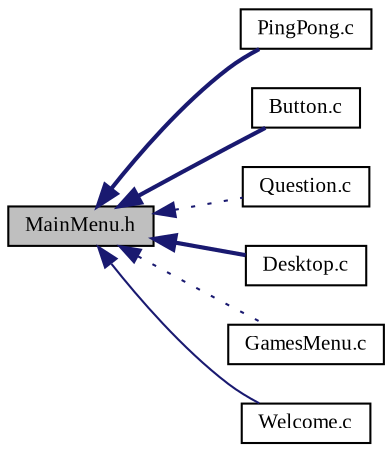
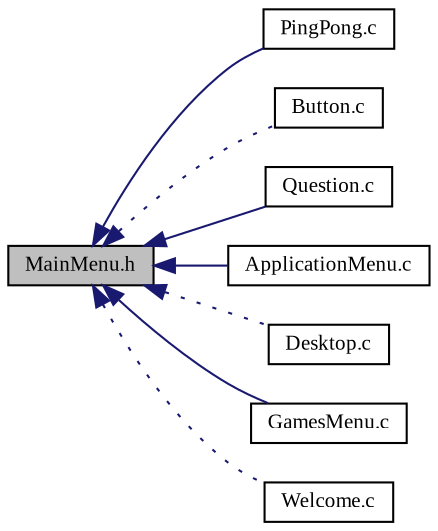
  digraph {
    rankdir=LR
    node [color=black fillcolor=white fontname=TimesNewRoman fontsize=10 shape=record style=filled]
    edge [color=midnightblue dir=back fontname=TimesNewRoman fontsize=10 labelfontname=TimesNewRoman labelfontsize=10 style=dotted]
    n1 [fillcolor=grey75 fontcolor=black height=0.2 label="MainMenu.h" width=0.4]
    n2 [height=0.2 label="PingPong.c" width=0.4]
    n3 [height=0.2 label="Button.c" width=0.4]
    n4 [height=0.2 label="Question.c" width=0.4]
+   n5 [height=0.2 label="ApplicationMenu.c" width=0.4]
    n6 [height=0.2 label="Desktop.c" width=0.4]
    n7 [height=0.2 label="GamesMenu.c" width=0.4]
    n8 [height=0.2 label="Welcome.c" width=0.4]
-   n1 -> n2 [style=bold]
-   n1 -> n3 [style=bold]
-   n1 -> n4
-   n1 -> n6 [style=bold]
-   n1 -> n7
-   n1 -> n8 [style=solid]
+   n1 -> n2 [style=solid]
+   n1 -> n3
+   n1 -> n4 [style=solid]
+   n1 -> n5 [style=solid]
+   n1 -> n6
+   n1 -> n7 [style=solid]
+   n1 -> n8
  }
